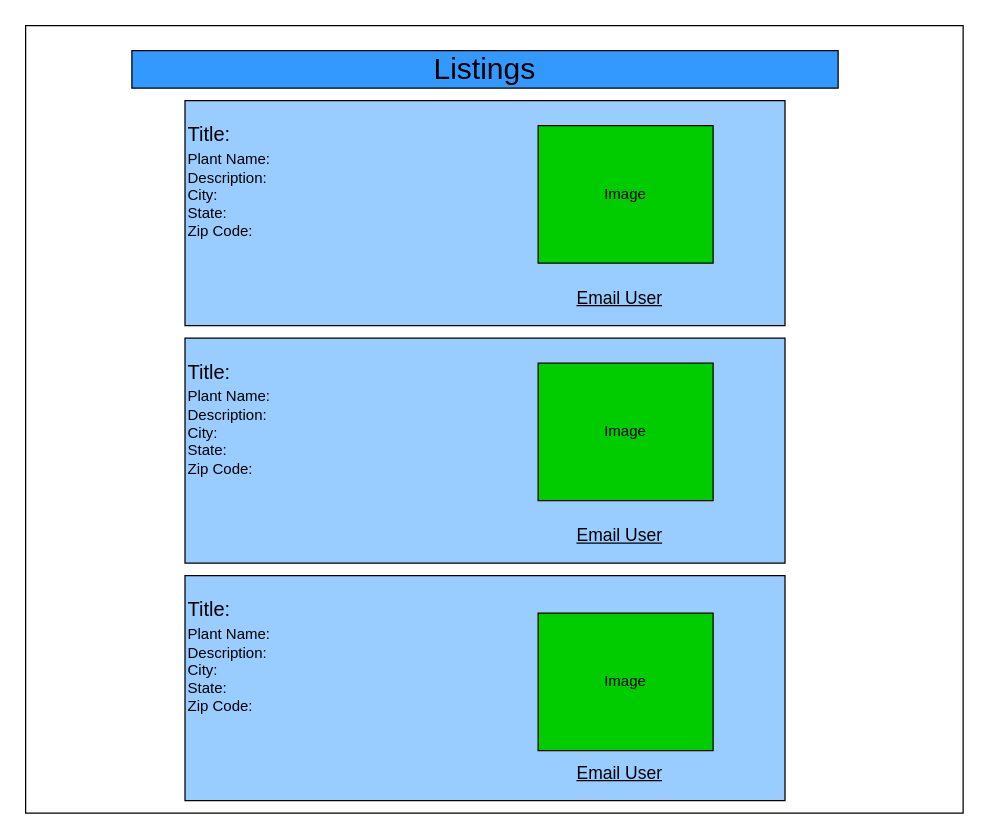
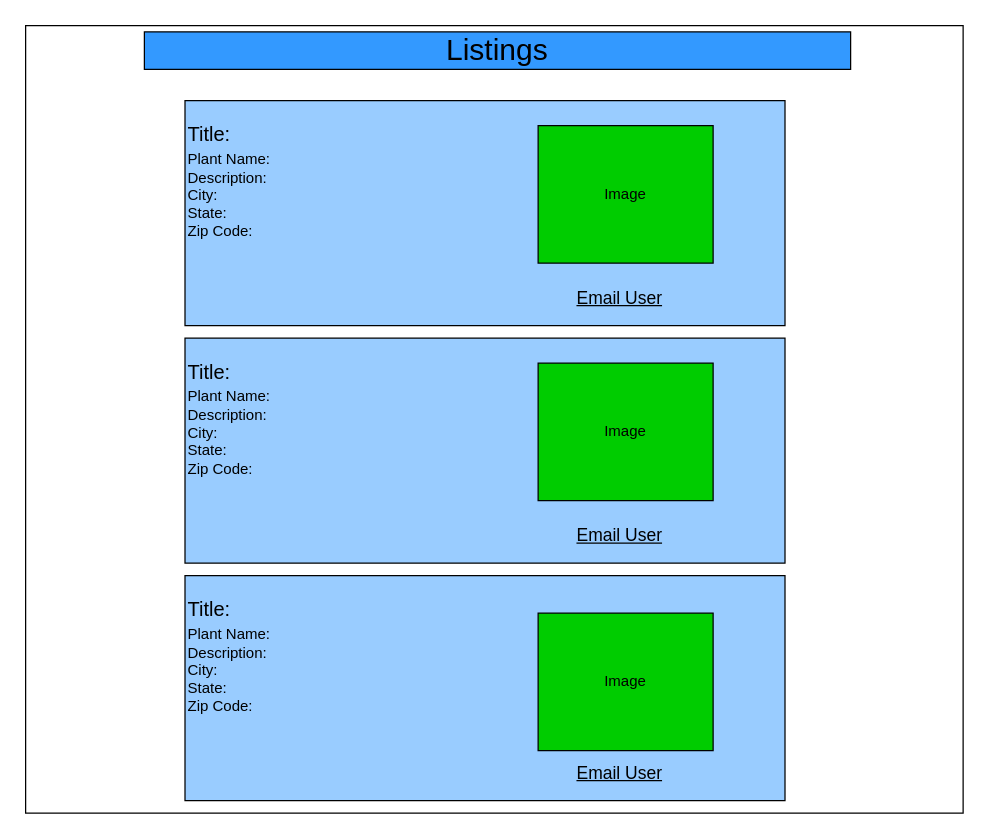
  <mxCell id="0" />
  <mxCell id="1" parent="0" />
  <mxCell id="2" value="" style="whiteSpace=wrap;html=1;" vertex="1" parent="1"><mxGeometry x="20" y="20" width="750" height="630" as="geometry" /></mxCell>
- <mxCell id="3" value="&lt;font style=&quot;font-size: 24px;&quot;&gt;Listings&lt;/font&gt;" style="whiteSpace=wrap;html=1;fillColor=#3399FF;" vertex="1" parent="1"><mxGeometry x="105" y="40" width="565" height="30" as="geometry" /></mxCell>
+ <mxCell id="3" value="&lt;font style=&quot;font-size: 24px;&quot;&gt;Listings&lt;/font&gt;" style="whiteSpace=wrap;html=1;fillColor=#3399FF;" vertex="1" parent="1"><mxGeometry x="115" y="25" width="565" height="30" as="geometry" /></mxCell>
  <mxCell id="4" value="&lt;div style=&quot;&quot;&gt;&lt;span style=&quot;color: rgb(0, 0, 0); font-size: medium; background-color: initial;&quot;&gt;Title:&amp;nbsp;&lt;/span&gt;&lt;/div&gt;&lt;font style=&quot;&quot;&gt;&lt;div style=&quot;font-size: 12px;&quot;&gt;&lt;span style=&quot;color: rgb(0, 0, 0); background-color: initial;&quot;&gt;Plant Name:&lt;/span&gt;&lt;/div&gt;&lt;font style=&quot;&quot; color=&quot;#000000&quot;&gt;&lt;div style=&quot;font-size: 12px;&quot;&gt;&lt;span style=&quot;background-color: initial;&quot;&gt;Description:&lt;/span&gt;&lt;/div&gt;&lt;div style=&quot;font-size: 12px;&quot;&gt;&lt;span style=&quot;background-color: initial;&quot;&gt;City:&lt;/span&gt;&lt;/div&gt;&lt;div style=&quot;font-size: 12px;&quot;&gt;&lt;span style=&quot;background-color: initial;&quot;&gt;State:&amp;nbsp;&lt;/span&gt;&lt;/div&gt;&lt;div style=&quot;font-size: 12px;&quot;&gt;&lt;span style=&quot;background-color: initial;&quot;&gt;Zip Code:&amp;nbsp;&lt;/span&gt;&lt;/div&gt;&lt;div style=&quot;&quot;&gt;&lt;span style=&quot;background-color: initial;&quot;&gt;&lt;span style=&quot;font-size: 12px;&quot;&gt;&amp;nbsp; &amp;nbsp; &amp;nbsp; &amp;nbsp; &amp;nbsp; &amp;nbsp; &amp;nbsp; &amp;nbsp; &amp;nbsp; &amp;nbsp; &amp;nbsp; &amp;nbsp; &amp;nbsp; &amp;nbsp; &amp;nbsp; &amp;nbsp; &amp;nbsp; &amp;nbsp; &amp;nbsp; &amp;nbsp; &amp;nbsp; &amp;nbsp; &amp;nbsp; &amp;nbsp; &amp;nbsp; &amp;nbsp; &amp;nbsp; &amp;nbsp; &amp;nbsp; &amp;nbsp; &amp;nbsp; &amp;nbsp; &amp;nbsp; &amp;nbsp;&lt;/span&gt;&lt;font style=&quot;font-size: 14px;&quot;&gt; &amp;nbsp;&lt;/font&gt;&lt;/span&gt;&lt;/div&gt;&lt;div style=&quot;&quot;&gt;&lt;span style=&quot;background-color: initial;&quot;&gt;&lt;font style=&quot;font-size: 14px;&quot;&gt;&amp;nbsp; &amp;nbsp; &amp;nbsp; &amp;nbsp; &amp;nbsp; &amp;nbsp; &amp;nbsp; &amp;nbsp; &amp;nbsp; &amp;nbsp; &amp;nbsp; &amp;nbsp; &amp;nbsp; &amp;nbsp; &amp;nbsp; &amp;nbsp; &amp;nbsp; &amp;nbsp; &amp;nbsp; &amp;nbsp; &amp;nbsp; &amp;nbsp; &amp;nbsp; &amp;nbsp; &amp;nbsp; &amp;nbsp; &amp;nbsp; &amp;nbsp; &amp;nbsp; &amp;nbsp; &amp;nbsp; &amp;nbsp; &amp;nbsp; &amp;nbsp; &amp;nbsp; &amp;nbsp; &amp;nbsp; &amp;nbsp; &amp;nbsp; &amp;nbsp;&amp;nbsp;&lt;u&gt;Email User&lt;/u&gt;&lt;/font&gt;&lt;/span&gt;&lt;/div&gt;&lt;/font&gt;&lt;/font&gt;" style="whiteSpace=wrap;html=1;fontSize=24;fillColor=#99CCFF;align=left;" vertex="1" parent="1"><mxGeometry x="147.5" y="80" width="480" height="180" as="geometry" /></mxCell>
  <mxCell id="5" value="Image" style="whiteSpace=wrap;html=1;fontSize=12;fontColor=#000000;fillColor=#00CC00;" vertex="1" parent="1"><mxGeometry x="430" y="100" width="140" height="110" as="geometry" /></mxCell>
  <mxCell id="6" value="&lt;div style=&quot;&quot;&gt;&lt;span style=&quot;color: rgb(0, 0, 0); font-size: medium; background-color: initial;&quot;&gt;Title:&amp;nbsp;&lt;/span&gt;&lt;/div&gt;&lt;font style=&quot;&quot;&gt;&lt;div style=&quot;font-size: 12px;&quot;&gt;&lt;span style=&quot;color: rgb(0, 0, 0); background-color: initial;&quot;&gt;Plant Name:&lt;/span&gt;&lt;/div&gt;&lt;font style=&quot;&quot; color=&quot;#000000&quot;&gt;&lt;div style=&quot;font-size: 12px;&quot;&gt;&lt;span style=&quot;background-color: initial;&quot;&gt;Description:&lt;/span&gt;&lt;/div&gt;&lt;div style=&quot;font-size: 12px;&quot;&gt;&lt;span style=&quot;background-color: initial;&quot;&gt;City:&lt;/span&gt;&lt;/div&gt;&lt;div style=&quot;font-size: 12px;&quot;&gt;&lt;span style=&quot;background-color: initial;&quot;&gt;State:&amp;nbsp;&lt;/span&gt;&lt;/div&gt;&lt;div style=&quot;font-size: 12px;&quot;&gt;&lt;span style=&quot;background-color: initial;&quot;&gt;Zip Code:&amp;nbsp;&lt;/span&gt;&lt;/div&gt;&lt;div style=&quot;&quot;&gt;&lt;span style=&quot;background-color: initial;&quot;&gt;&lt;span style=&quot;font-size: 12px;&quot;&gt;&amp;nbsp; &amp;nbsp; &amp;nbsp; &amp;nbsp; &amp;nbsp; &amp;nbsp; &amp;nbsp; &amp;nbsp; &amp;nbsp; &amp;nbsp; &amp;nbsp; &amp;nbsp; &amp;nbsp; &amp;nbsp; &amp;nbsp; &amp;nbsp; &amp;nbsp; &amp;nbsp; &amp;nbsp; &amp;nbsp; &amp;nbsp; &amp;nbsp; &amp;nbsp; &amp;nbsp; &amp;nbsp; &amp;nbsp; &amp;nbsp; &amp;nbsp; &amp;nbsp; &amp;nbsp; &amp;nbsp; &amp;nbsp; &amp;nbsp; &amp;nbsp;&lt;/span&gt;&lt;font style=&quot;font-size: 14px;&quot;&gt; &amp;nbsp;&lt;/font&gt;&lt;/span&gt;&lt;/div&gt;&lt;div style=&quot;&quot;&gt;&lt;span style=&quot;background-color: initial;&quot;&gt;&lt;font style=&quot;font-size: 14px;&quot;&gt;&amp;nbsp; &amp;nbsp; &amp;nbsp; &amp;nbsp; &amp;nbsp; &amp;nbsp; &amp;nbsp; &amp;nbsp; &amp;nbsp; &amp;nbsp; &amp;nbsp; &amp;nbsp; &amp;nbsp; &amp;nbsp; &amp;nbsp; &amp;nbsp; &amp;nbsp; &amp;nbsp; &amp;nbsp; &amp;nbsp; &amp;nbsp; &amp;nbsp; &amp;nbsp; &amp;nbsp; &amp;nbsp; &amp;nbsp; &amp;nbsp; &amp;nbsp; &amp;nbsp; &amp;nbsp; &amp;nbsp; &amp;nbsp; &amp;nbsp; &amp;nbsp; &amp;nbsp; &amp;nbsp; &amp;nbsp; &amp;nbsp; &amp;nbsp; &amp;nbsp;&amp;nbsp;&lt;u&gt;Email User&lt;/u&gt;&lt;/font&gt;&lt;/span&gt;&lt;/div&gt;&lt;/font&gt;&lt;/font&gt;" style="whiteSpace=wrap;html=1;fontSize=24;fillColor=#99CCFF;align=left;" vertex="1" parent="1"><mxGeometry x="147.5" y="270" width="480" height="180" as="geometry" /></mxCell>
  <mxCell id="7" value="Image" style="whiteSpace=wrap;html=1;fontSize=12;fontColor=#000000;fillColor=#00CC00;" vertex="1" parent="1"><mxGeometry x="430" y="290" width="140" height="110" as="geometry" /></mxCell>
  <mxCell id="8" value="&lt;div style=&quot;&quot;&gt;&lt;span style=&quot;color: rgb(0, 0, 0); font-size: medium; background-color: initial;&quot;&gt;Title:&amp;nbsp;&lt;/span&gt;&lt;/div&gt;&lt;font style=&quot;&quot;&gt;&lt;div style=&quot;font-size: 12px;&quot;&gt;&lt;span style=&quot;color: rgb(0, 0, 0); background-color: initial;&quot;&gt;Plant Name:&lt;/span&gt;&lt;/div&gt;&lt;font style=&quot;&quot; color=&quot;#000000&quot;&gt;&lt;div style=&quot;font-size: 12px;&quot;&gt;&lt;span style=&quot;background-color: initial;&quot;&gt;Description:&lt;/span&gt;&lt;/div&gt;&lt;div style=&quot;font-size: 12px;&quot;&gt;&lt;span style=&quot;background-color: initial;&quot;&gt;City:&lt;/span&gt;&lt;/div&gt;&lt;div style=&quot;font-size: 12px;&quot;&gt;&lt;span style=&quot;background-color: initial;&quot;&gt;State:&amp;nbsp;&lt;/span&gt;&lt;/div&gt;&lt;div style=&quot;font-size: 12px;&quot;&gt;&lt;span style=&quot;background-color: initial;&quot;&gt;Zip Code:&amp;nbsp;&lt;/span&gt;&lt;/div&gt;&lt;div style=&quot;&quot;&gt;&lt;span style=&quot;background-color: initial;&quot;&gt;&lt;span style=&quot;font-size: 12px;&quot;&gt;&amp;nbsp; &amp;nbsp; &amp;nbsp; &amp;nbsp; &amp;nbsp; &amp;nbsp; &amp;nbsp; &amp;nbsp; &amp;nbsp; &amp;nbsp; &amp;nbsp; &amp;nbsp; &amp;nbsp; &amp;nbsp; &amp;nbsp; &amp;nbsp; &amp;nbsp; &amp;nbsp; &amp;nbsp; &amp;nbsp; &amp;nbsp; &amp;nbsp; &amp;nbsp; &amp;nbsp; &amp;nbsp; &amp;nbsp; &amp;nbsp; &amp;nbsp; &amp;nbsp; &amp;nbsp; &amp;nbsp; &amp;nbsp; &amp;nbsp; &amp;nbsp;&lt;/span&gt;&lt;font style=&quot;font-size: 14px;&quot;&gt; &amp;nbsp;&lt;/font&gt;&lt;/span&gt;&lt;/div&gt;&lt;div style=&quot;&quot;&gt;&lt;span style=&quot;background-color: initial;&quot;&gt;&lt;font style=&quot;font-size: 14px;&quot;&gt;&amp;nbsp; &amp;nbsp; &amp;nbsp; &amp;nbsp; &amp;nbsp; &amp;nbsp; &amp;nbsp; &amp;nbsp; &amp;nbsp; &amp;nbsp; &amp;nbsp; &amp;nbsp; &amp;nbsp; &amp;nbsp; &amp;nbsp; &amp;nbsp; &amp;nbsp; &amp;nbsp; &amp;nbsp; &amp;nbsp; &amp;nbsp; &amp;nbsp; &amp;nbsp; &amp;nbsp; &amp;nbsp; &amp;nbsp; &amp;nbsp; &amp;nbsp; &amp;nbsp; &amp;nbsp; &amp;nbsp; &amp;nbsp; &amp;nbsp; &amp;nbsp; &amp;nbsp; &amp;nbsp; &amp;nbsp; &amp;nbsp; &amp;nbsp; &amp;nbsp;&amp;nbsp;&lt;u&gt;Email User&lt;/u&gt;&lt;/font&gt;&lt;/span&gt;&lt;/div&gt;&lt;/font&gt;&lt;/font&gt;" style="whiteSpace=wrap;html=1;fontSize=24;fillColor=#99CCFF;align=left;" vertex="1" parent="1"><mxGeometry x="147.5" y="460" width="480" height="180" as="geometry" /></mxCell>
  <mxCell id="9" value="Image" style="whiteSpace=wrap;html=1;fontSize=12;fontColor=#000000;fillColor=#00CC00;" vertex="1" parent="1"><mxGeometry x="430" y="490" width="140" height="110" as="geometry" /></mxCell>
